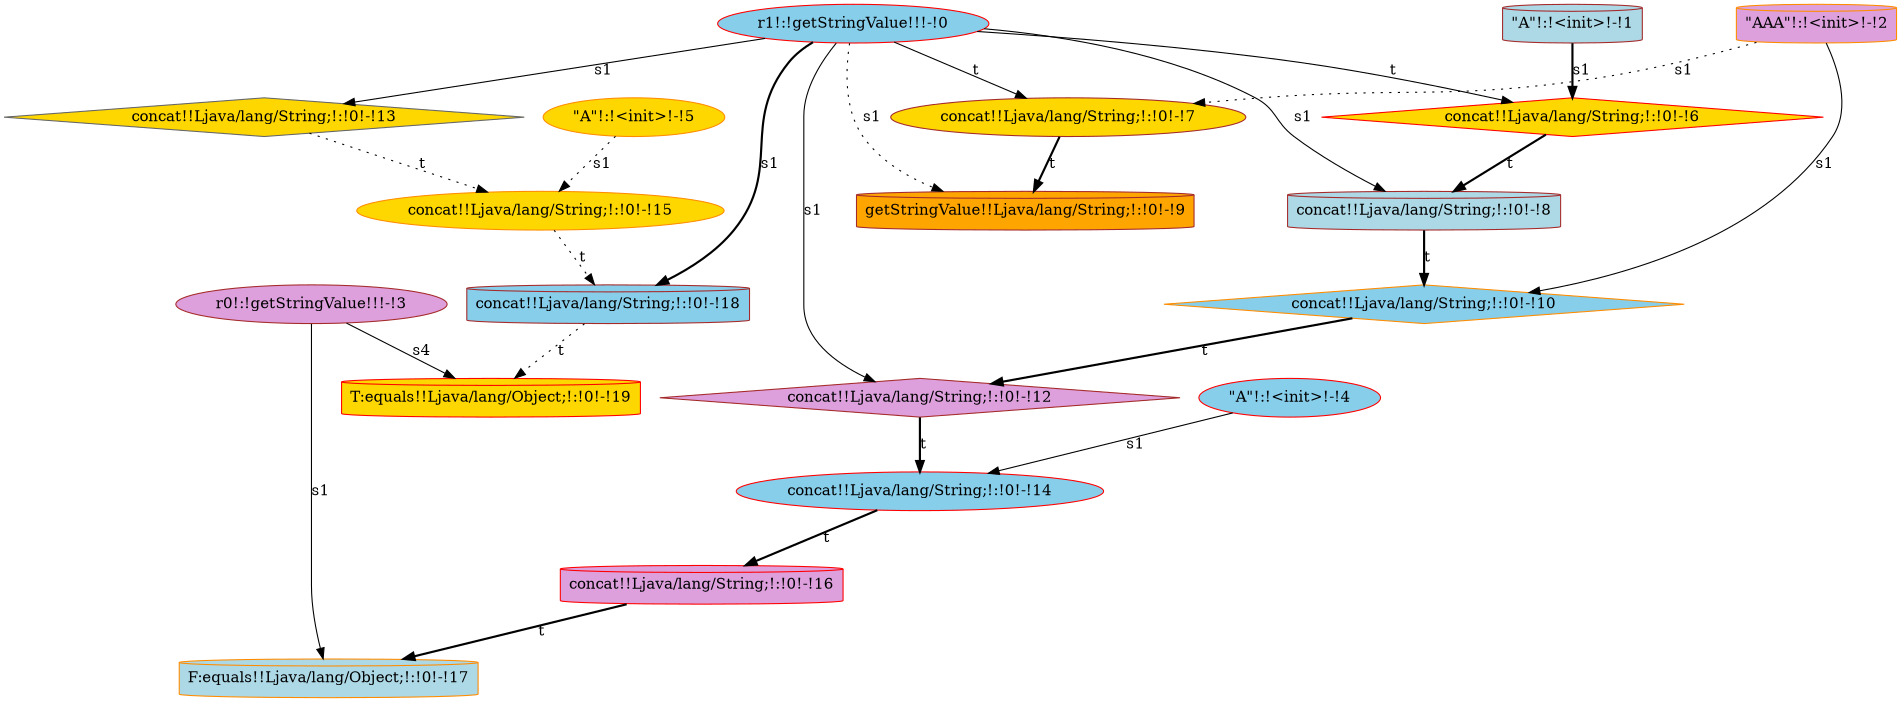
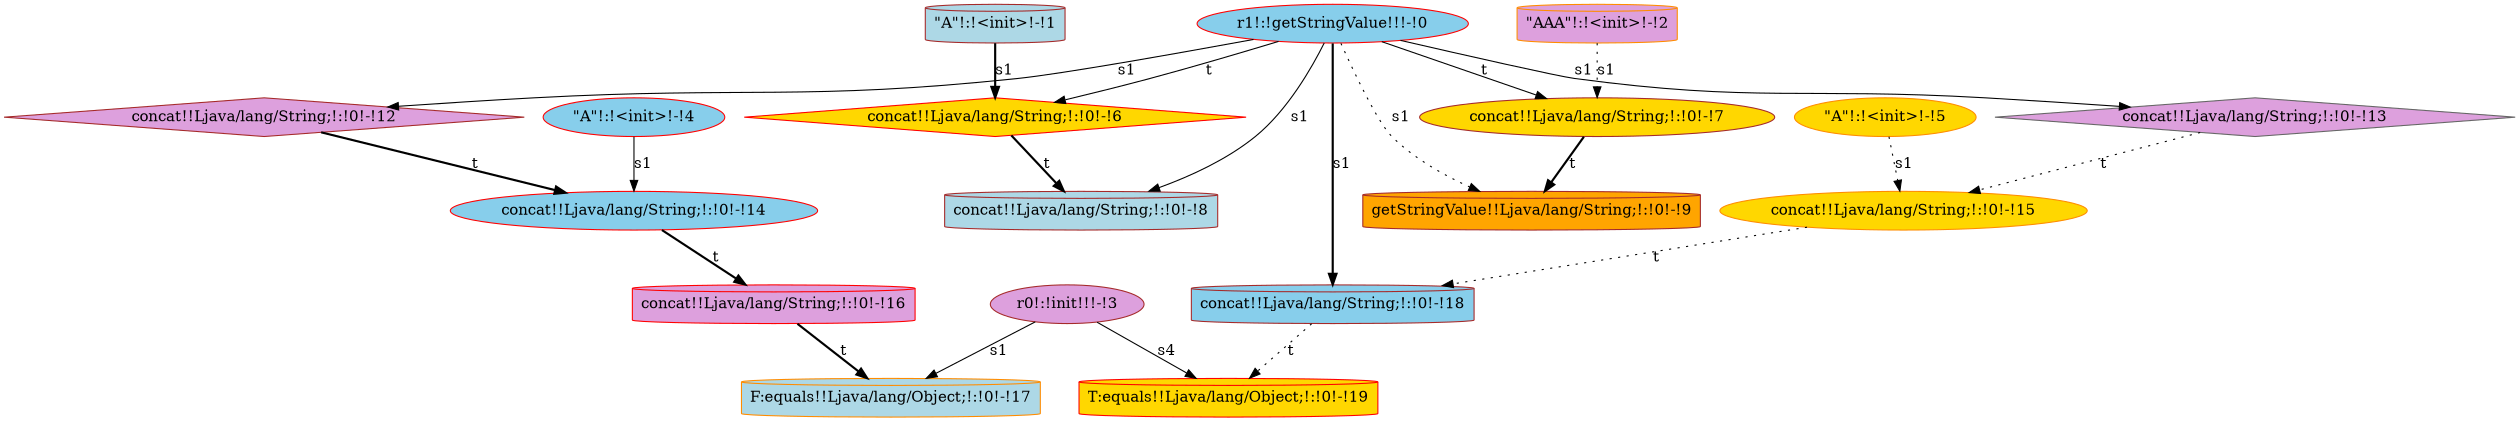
  digraph {
    fontname="DejaVu Serif"
    node [color=brown fillcolor=gold fontname="DejaVu Serif" shape=cylinder style=filled]
    edge [fontname="DejaVu Serif" style=bold]
    n1 [color=darkorange label="concat!!Ljava/lang/String;!:!0!-!15" shape=ellipse]
    n2 [fillcolor=skyblue label="concat!!Ljava/lang/String;!:!0!-!18"]
    n3 [color=red label="T:equals!!Ljava/lang/Object;!:!0!-!19"]
    n4 [color=red fillcolor=skyblue label="r1!:!getStringValue!!!-!0" shape=ellipse]
    n5 [fillcolor=lightblue label="concat!!Ljava/lang/String;!:!0!-!8"]
-   n6 [color=gray40 label="concat!!Ljava/lang/String;!:!0!-!13" shape=diamond]
+   n6 [color=gray40 fillcolor=plum label="concat!!Ljava/lang/String;!:!0!-!13" shape=diamond]
    n7 [color=red label="concat!!Ljava/lang/String;!:!0!-!6" shape=diamond]
    n8 [fillcolor=plum label="concat!!Ljava/lang/String;!:!0!-!12" shape=diamond]
    n9 [label="concat!!Ljava/lang/String;!:!0!-!7" shape=ellipse]
    n10 [fillcolor=orange label="getStringValue!!Ljava/lang/String;!:!0!-!9"]
-   n11 [color=darkorange fillcolor=skyblue label="concat!!Ljava/lang/String;!:!0!-!10" shape=diamond]
    n12 [color=red fillcolor=plum label="concat!!Ljava/lang/String;!:!0!-!16"]
    n13 [color=darkorange fillcolor=lightblue label="F:equals!!Ljava/lang/Object;!:!0!-!17"]
    n14 [color=red fillcolor=skyblue label="concat!!Ljava/lang/String;!:!0!-!14" shape=ellipse]
    n15 [color=darkorange fillcolor=plum label="\"AAA\"!:!<init>!-!2"]
-   n16 [fillcolor=plum label="r0!:!getStringValue!!!-!3" shape=ellipse]
+   n16 [fillcolor=plum label="r0!:!init!!!-!3" shape=ellipse]
    n17 [color=red fillcolor=skyblue label="\"A\"!:!<init>!-!4" shape=ellipse]
    n18 [color=darkorange label="\"A\"!:!<init>!-!5" shape=ellipse]
    n19 [fillcolor=lightblue label="\"A\"!:!<init>!-!1"]
    n1 -> n2 [label=t style=dotted]
    n2 -> n3 [label=t style=dotted]
    n4 -> n2 [label=s1]
    n4 -> n5 [label=s1 style=solid]
    n4 -> n6 [label=s1 style=solid]
    n4 -> n7 [label=t style=solid]
    n4 -> n8 [label=s1 style=solid]
    n4 -> n9 [label=t style=solid]
    n4 -> n10 [label=s1 style=dotted]
-   n5 -> n11 [label=t]
    n6 -> n1 [label=t style=dotted]
    n7 -> n5 [label=t]
    n8 -> n14 [label=t]
    n9 -> n10 [label=t]
-   n11 -> n8 [label=t]
    n12 -> n13 [label=t]
    n14 -> n12 [label=t]
    n15 -> n9 [label=s1 style=dotted]
-   n15 -> n11 [label=s1 style=solid]
    n16 -> n3 [label=s4 style=solid]
    n16 -> n13 [label=s1 style=solid]
    n17 -> n14 [label=s1 style=solid]
    n18 -> n1 [label=s1 style=dotted]
    n19 -> n7 [label=s1]
  }
